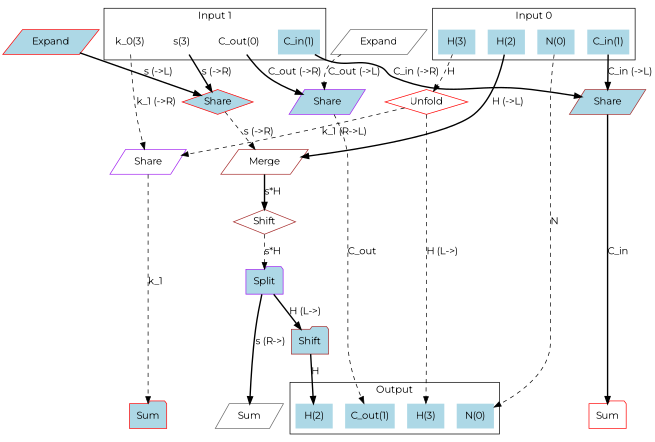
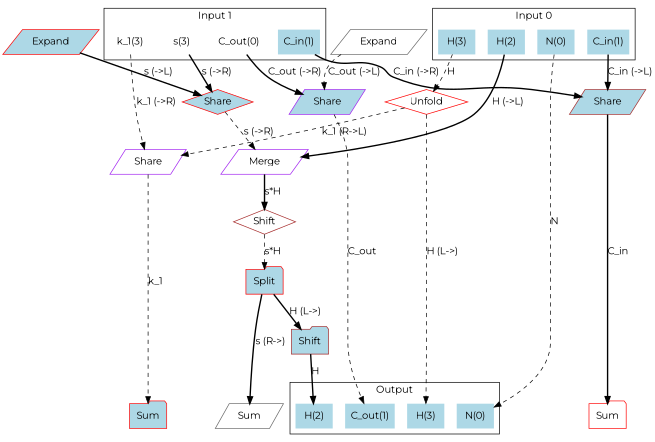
  digraph {
    fontname=Montserrat
    newrank=true
    node [color=red fillcolor=lightblue fontname=Montserrat shape=none style=filled]
    edge [fontname=Montserrat style=bold]
    n1 [color=gray40 fillcolor=white label=Sum shape=parallelogram]
    n2 [label=Sum shape=folder]
    n3 [fillcolor=white label=Sum shape=folder]
    n4 [color=purple label="N(0)"]
    n5 [color=purple label="C_out(1)"]
    n6 [label="H(2)"]
    n7 [color=brown label="H(3)"]
    n8 [label="N(0)"]
    n9 [label="C_in(1)"]
    n10 [color=gray40 label="H(2)"]
    n11 [color=purple label="H(3)"]
    n12 [color=brown fillcolor=white label="C_out(0)"]
    n13 [color=brown label="C_in(1)"]
    n14 [color=brown fillcolor=white label="s(3)"]
-   n15 [color=gray40 fillcolor=white label="k_0(3)"]
+   n15 [color=gray40 fillcolor=white label="k_1(3)"]
    n16 [color=brown label=Share shape=parallelogram]
-   n17 [color=brown fillcolor=white label=Merge shape=parallelogram]
+   n17 [color=purple fillcolor=white label=Merge shape=parallelogram]
    n18 [fillcolor=white label=Unfold shape=diamond]
    n19 [color=purple label=Share shape=parallelogram]
    n20 [label=Share shape=diamond]
    n21 [color=purple fillcolor=white label=Share shape=parallelogram]
    n22 [color=brown label=Shift shape=folder]
    n23 [color=brown fillcolor=white label=Shift shape=diamond]
-   n24 [color=purple label=Split shape=folder]
+   n24 [label=Split shape=folder]
    n25 [color=gray40 fillcolor=white label=Expand shape=parallelogram]
    n26 [label=Expand shape=parallelogram]
    subgraph sub_1 {
      rank=same
      n1
      n2
      n3
      n4
      n5
      n6
      n7
    }
    subgraph sub_2 {
      rank=same
      n8
      n9
      n10
      n11
      n12
      n13
      n14
      n15
    }
    subgraph cluster_3 {
      label=Output
      n4
      n5
      n6
      n7
    }
    subgraph cluster_4 {
      label="Input 0"
      n8
      n9
      n10
      n11
    }
    subgraph cluster_5 {
      label="Input 1"
      n12
      n13
      n14
      n15
    }
    n8 -> n4 [label=N style=dashed]
    n9 -> n16 [label="C_in (->L)"]
    n10 -> n17 [label="H (->L)"]
    n11 -> n18 [label=H style=dashed]
    n12 -> n19 [label="C_out (->R)"]
    n13 -> n16 [label="C_in (->R)"]
    n14 -> n20 [label="s (->R)"]
    n15 -> n21 [label="k_1 (->R)" style=dashed]
    n16 -> n3 [label=C_in]
    n17 -> n23 [label="s*H"]
    n18 -> n7 [label="H (L->)" style=dashed]
    n18 -> n21 [label="k_1 (R->L)" style=dashed]
    n19 -> n5 [label=C_out style=dashed]
    n20 -> n17 [label="s (->R)" style=dashed]
    n21 -> n2 [label=k_1 style=dashed]
    n22 -> n6 [label=H]
    n23 -> n24 [label="s*H" style=dashed]
    n24 -> n1 [label="s (R->)"]
    n24 -> n22 [label="H (L->)"]
    n25 -> n19 [label="C_out (->L)" style=dashed]
    n26 -> n20 [label="s (->L)"]
  }
